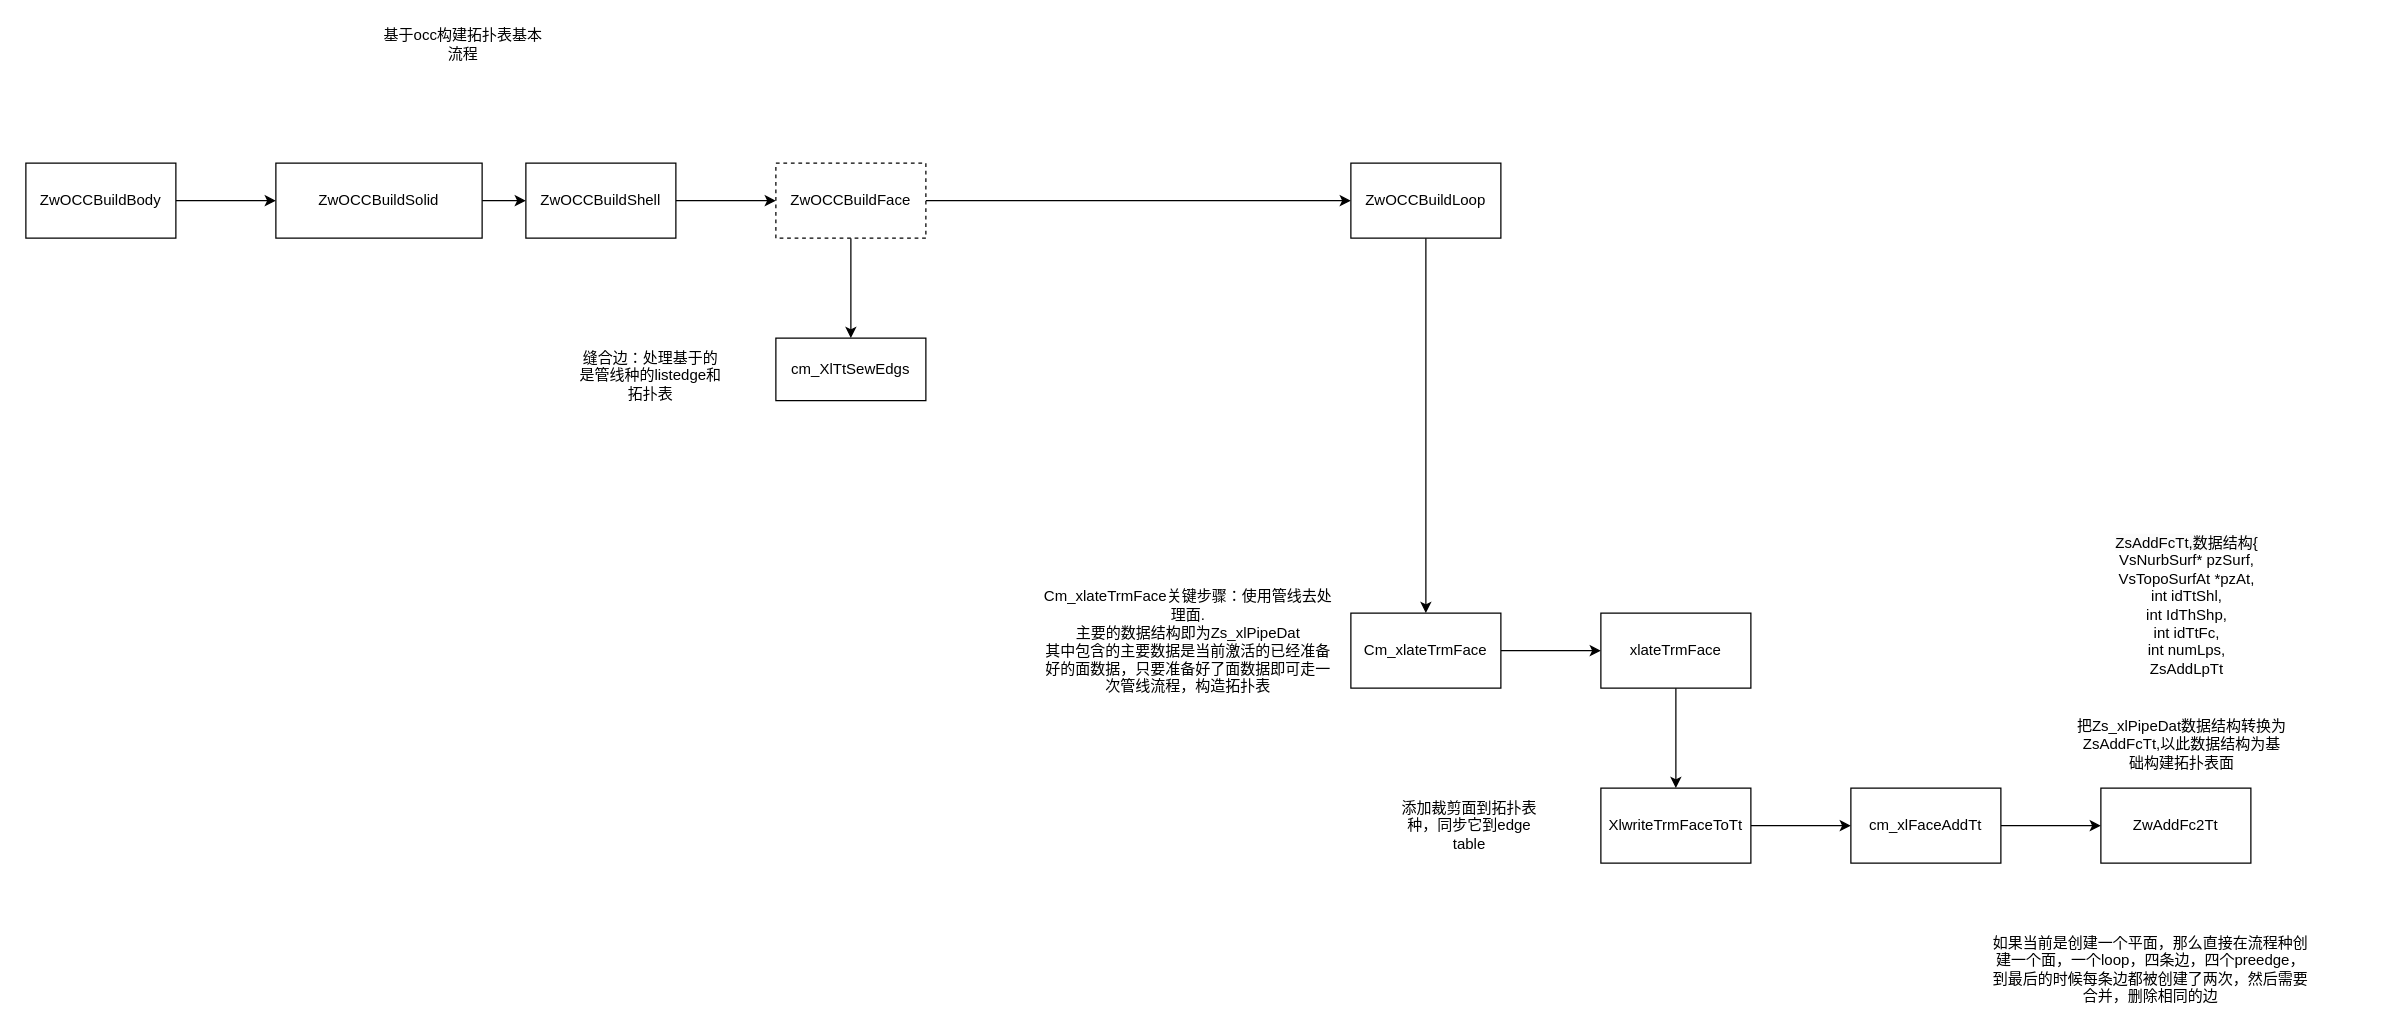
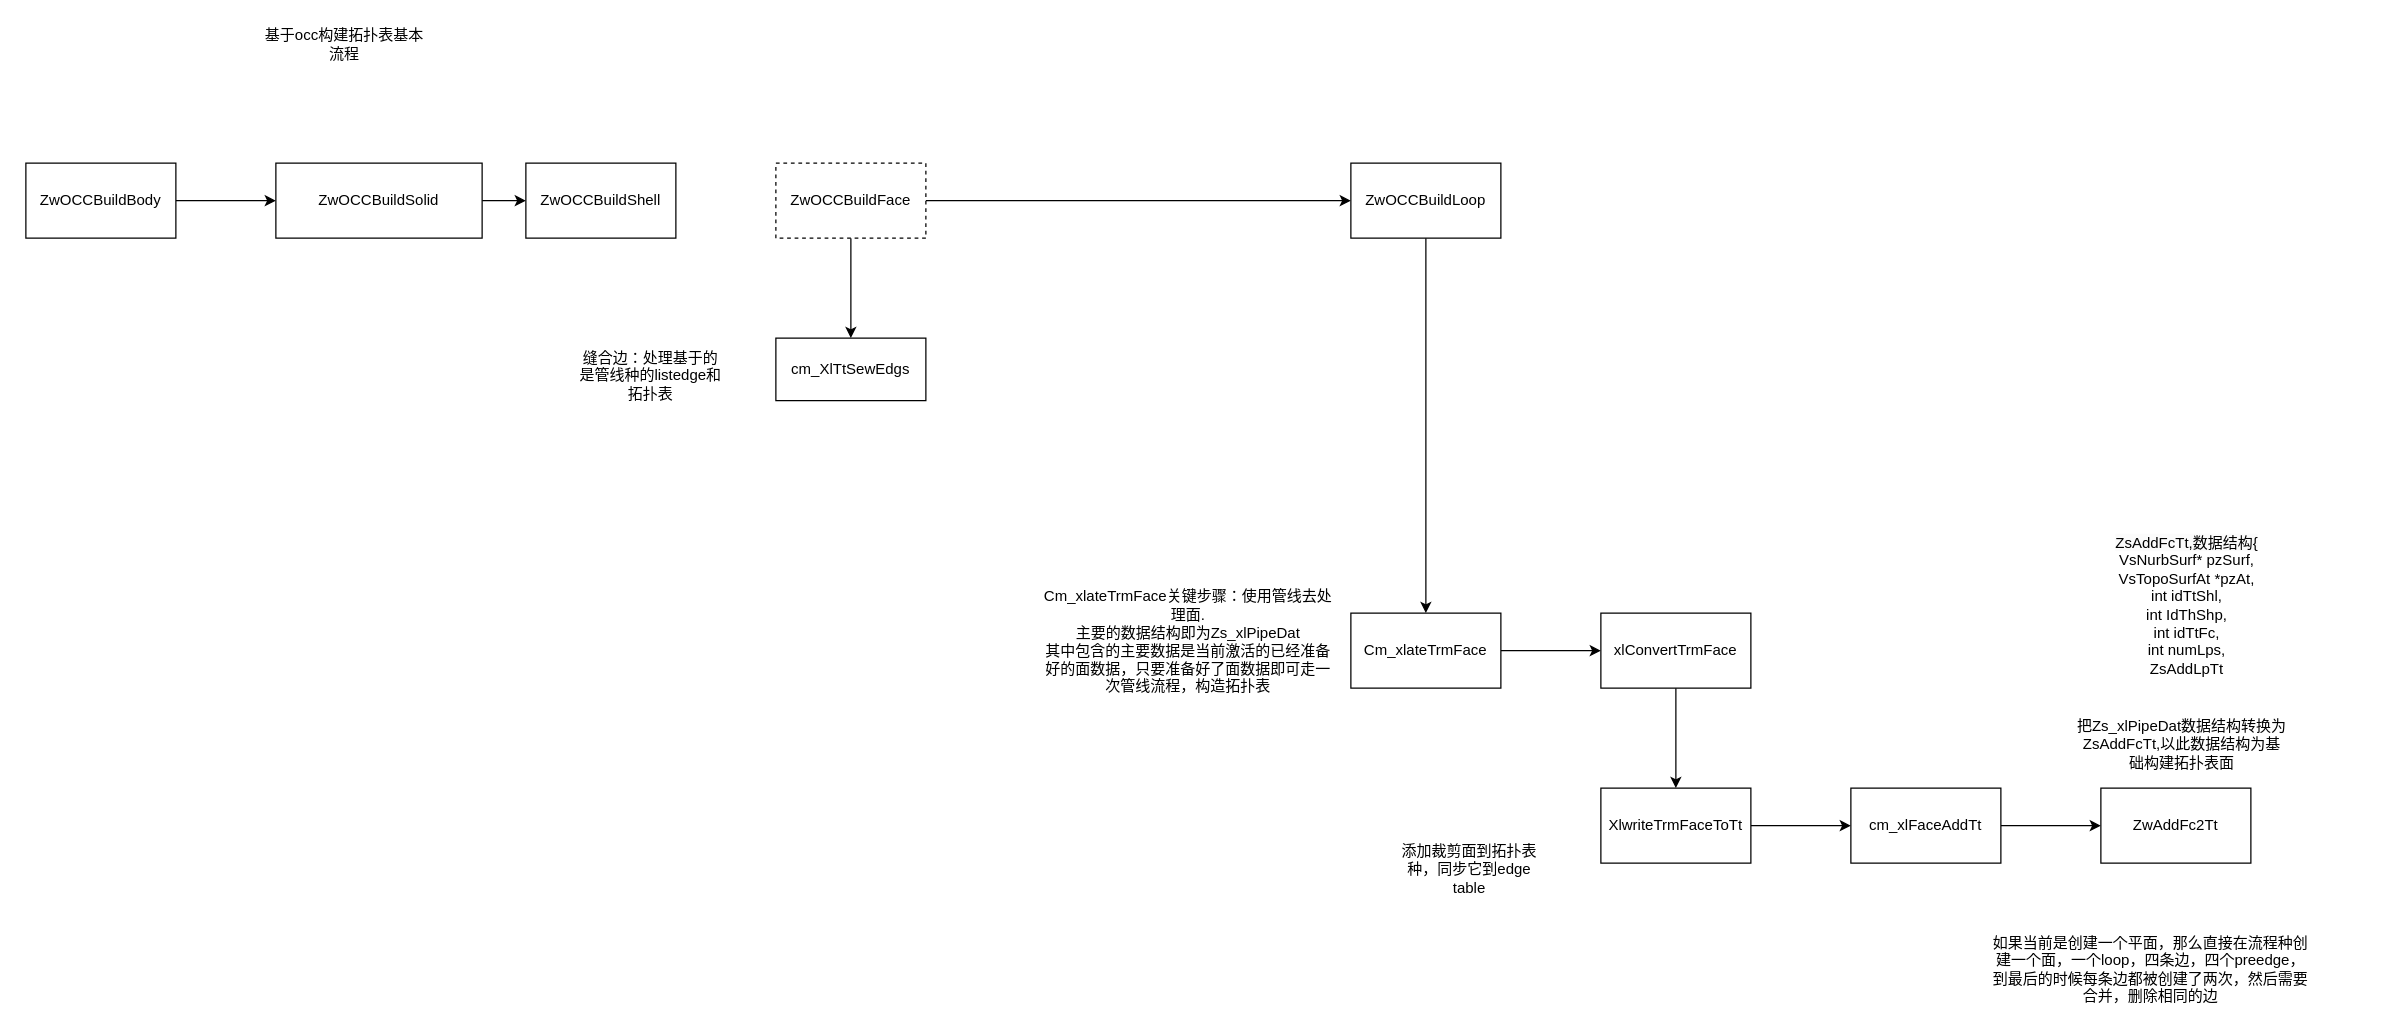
  <mxCell id="0" />
  <mxCell id="1" parent="0" />
  <mxCell id="2" value="" style="edgeStyle=orthogonalEdgeStyle;rounded=0;orthogonalLoop=1;jettySize=auto;html=1;" parent="1" source="3" target="6" edge="1"><mxGeometry relative="1" as="geometry" /></mxCell>
  <mxCell id="3" value="ZwOCCBuildBody" style="rounded=0;whiteSpace=wrap;html=1;" parent="1" vertex="1"><mxGeometry x="20" y="130" width="120" height="60" as="geometry" /></mxCell>
- <mxCell id="4" value="基于occ构建拓扑表基本流程" style="text;html=1;align=center;verticalAlign=middle;whiteSpace=wrap;rounded=0;" parent="1" vertex="1"><mxGeometry x="305" y="20" width="130" height="30" as="geometry" /></mxCell>
+ <mxCell id="4" value="基于occ构建拓扑表基本流程" style="text;html=1;align=center;verticalAlign=middle;whiteSpace=wrap;rounded=0;" parent="1" vertex="1"><mxGeometry y="20" width="130" height="30" as="geometry" x="210" /></mxCell>
  <mxCell id="5" value="" style="edgeStyle=orthogonalEdgeStyle;rounded=0;orthogonalLoop=1;jettySize=auto;html=1;" parent="1" source="6" target="8" edge="1"><mxGeometry relative="1" as="geometry" /></mxCell>
  <mxCell id="6" value="ZwOCCBuildSolid" style="rounded=0;whiteSpace=wrap;html=1;" parent="1" vertex="1"><mxGeometry x="220" y="130" width="165" height="60" as="geometry" /></mxCell>
- <mxCell id="7" value="" style="edgeStyle=orthogonalEdgeStyle;rounded=0;orthogonalLoop=1;jettySize=auto;html=1;" parent="1" source="8" target="11" edge="1"><mxGeometry relative="1" as="geometry" /></mxCell>
  <mxCell id="8" value="ZwOCCBuildShell" style="rounded=0;whiteSpace=wrap;html=1;" parent="1" vertex="1"><mxGeometry x="420" y="130" width="120" height="60" as="geometry" /></mxCell>
  <mxCell id="9" value="" style="edgeStyle=orthogonalEdgeStyle;rounded=0;orthogonalLoop=1;jettySize=auto;html=1;" parent="1" source="11" target="13" edge="1"><mxGeometry relative="1" as="geometry" /></mxCell>
  <mxCell id="10" value="" style="edgeStyle=orthogonalEdgeStyle;rounded=0;orthogonalLoop=1;jettySize=auto;html=1;" edge="1" parent="1" source="11" target="28"><mxGeometry relative="1" as="geometry" /></mxCell>
  <mxCell id="11" value="ZwOCCBuildFace" style="rounded=0;whiteSpace=wrap;html=1;dashed=1;" parent="1" vertex="1"><mxGeometry x="620" y="130" width="120" height="60" as="geometry" /></mxCell>
  <mxCell id="12" value="" style="edgeStyle=orthogonalEdgeStyle;rounded=0;orthogonalLoop=1;jettySize=auto;html=1;" parent="1" source="13" target="15" edge="1"><mxGeometry relative="1" as="geometry" /></mxCell>
  <mxCell id="13" value="ZwOCCBuildLoop" style="rounded=0;whiteSpace=wrap;html=1;" parent="1" vertex="1"><mxGeometry x="1080" y="130" width="120" height="60" as="geometry" /></mxCell>
  <mxCell id="14" value="" style="edgeStyle=orthogonalEdgeStyle;rounded=0;orthogonalLoop=1;jettySize=auto;html=1;" parent="1" source="15" target="18" edge="1"><mxGeometry relative="1" as="geometry" /></mxCell>
  <mxCell id="15" value="Cm_xlateTrmFace" style="rounded=0;whiteSpace=wrap;html=1;" parent="1" vertex="1"><mxGeometry x="1080" y="490" width="120" height="60" as="geometry" /></mxCell>
  <mxCell id="16" value="Cm_xlateTrmFace关键步骤：使用管线去处理面.&lt;div&gt;主要的数据结构即为Zs_xlPipeDat&lt;/div&gt;&lt;div&gt;其中包含的主要数据是当前激活的已经准备好的面数据，只要准备好了面数据即可走一次管线流程，构造拓扑表&lt;/div&gt;" style="text;html=1;align=center;verticalAlign=middle;whiteSpace=wrap;rounded=0;" parent="1" vertex="1"><mxGeometry x="830" y="460" width="240" height="105" as="geometry" /></mxCell>
  <mxCell id="17" value="" style="edgeStyle=orthogonalEdgeStyle;rounded=0;orthogonalLoop=1;jettySize=auto;html=1;" parent="1" source="18" target="20" edge="1"><mxGeometry relative="1" as="geometry" /></mxCell>
- <mxCell id="18" value="xlateTrmFace" style="rounded=0;whiteSpace=wrap;html=1;" parent="1" vertex="1"><mxGeometry x="1280" y="490" width="120" height="60" as="geometry" /></mxCell>
+ <mxCell id="18" value="xlConvertTrmFace" style="rounded=0;whiteSpace=wrap;html=1;" parent="1" vertex="1"><mxGeometry x="1280" y="490" width="120" height="60" as="geometry" /></mxCell>
  <mxCell id="19" value="" style="edgeStyle=orthogonalEdgeStyle;rounded=0;orthogonalLoop=1;jettySize=auto;html=1;" edge="1" parent="1" source="20" target="23"><mxGeometry relative="1" as="geometry" /></mxCell>
  <mxCell id="20" value="XlwriteTrmFaceToTt" style="rounded=0;whiteSpace=wrap;html=1;" parent="1" vertex="1"><mxGeometry x="1280" y="630" width="120" height="60" as="geometry" /></mxCell>
- <mxCell id="21" value="添加裁剪面到拓扑表种，同步它到edge table" style="text;html=1;align=center;verticalAlign=middle;whiteSpace=wrap;rounded=0;" vertex="1" parent="1"><mxGeometry x="1110" y="645" width="130" height="30" as="geometry" /></mxCell>
+ <mxCell id="21" value="添加裁剪面到拓扑表种，同步它到edge table" style="text;html=1;align=center;verticalAlign=middle;whiteSpace=wrap;rounded=0;" vertex="1" parent="1"><mxGeometry x="1110" y="680" width="130" height="30" as="geometry" /></mxCell>
  <mxCell id="22" value="" style="edgeStyle=orthogonalEdgeStyle;rounded=0;orthogonalLoop=1;jettySize=auto;html=1;" edge="1" parent="1" source="23" target="24"><mxGeometry relative="1" as="geometry" /></mxCell>
  <mxCell id="23" value="cm_xlFaceAddTt" style="rounded=0;whiteSpace=wrap;html=1;" vertex="1" parent="1"><mxGeometry x="1480" y="630" width="120" height="60" as="geometry" /></mxCell>
  <mxCell id="24" value="ZwAddFc2Tt" style="rounded=0;whiteSpace=wrap;html=1;" vertex="1" parent="1"><mxGeometry x="1680" y="630" width="120" height="60" as="geometry" /></mxCell>
  <mxCell id="25" value="把Zs_xlPipeDat数据结构转换为ZsAddFcTt,以此数据结构为基础构建拓扑表面" style="text;html=1;align=center;verticalAlign=middle;whiteSpace=wrap;rounded=0;" vertex="1" parent="1"><mxGeometry x="1660" y="580" width="170" height="30" as="geometry" /></mxCell>
  <mxCell id="26" value="&lt;span style=&quot;color: rgb(0, 0, 0); font-family: Helvetica; font-size: 12px; font-style: normal; font-variant-ligatures: normal; font-variant-caps: normal; font-weight: 400; letter-spacing: normal; orphans: 2; text-align: center; text-indent: 0px; text-transform: none; widows: 2; word-spacing: 0px; -webkit-text-stroke-width: 0px; white-space: normal; background-color: rgb(251, 251, 251); text-decoration-thickness: initial; text-decoration-style: initial; text-decoration-color: initial; display: inline !important; float: none;&quot;&gt;ZsAddFcTt,数据结构{&lt;/span&gt;&lt;div&gt;&lt;div style=&quot;text-align: center;&quot;&gt;VsNurbSurf* pzSurf,&lt;/div&gt;&lt;div style=&quot;text-align: center;&quot;&gt;VsTopoSurfAt *pzAt,&lt;/div&gt;&lt;div style=&quot;text-align: center;&quot;&gt;int idTtShl,&lt;/div&gt;&lt;div style=&quot;text-align: center;&quot;&gt;int IdThShp,&lt;/div&gt;&lt;div style=&quot;text-align: center;&quot;&gt;int idTtFc,&lt;/div&gt;&lt;div style=&quot;text-align: center;&quot;&gt;int numLps,&lt;/div&gt;&lt;div style=&quot;text-align: center;&quot;&gt;ZsAddLpTt&lt;/div&gt;&lt;div style=&quot;text-align: center;&quot;&gt;&lt;br&gt;&lt;/div&gt;&lt;div&gt;&lt;div style=&quot;text-align: center;&quot;&gt;&lt;br&gt;&lt;/div&gt;&lt;div&gt;&lt;span style=&quot;color: rgb(0, 0, 0); font-family: Helvetica; font-size: 12px; font-style: normal; font-variant-ligatures: normal; font-variant-caps: normal; font-weight: 400; letter-spacing: normal; orphans: 2; text-align: center; text-indent: 0px; text-transform: none; widows: 2; word-spacing: 0px; -webkit-text-stroke-width: 0px; white-space: normal; background-color: rgb(251, 251, 251); text-decoration-thickness: initial; text-decoration-style: initial; text-decoration-color: initial; display: inline !important; float: none;&quot;&gt;&lt;br&gt;&lt;/span&gt;&lt;/div&gt;&lt;/div&gt;&lt;/div&gt;" style="text;whiteSpace=wrap;html=1;" vertex="1" parent="1"><mxGeometry x="1690" y="420" width="210" height="130" as="geometry" /></mxCell>
  <mxCell id="27" value="如果当前是创建一个平面，那么直接在流程种创建一个面，一个loop，四条边，四个preedge，到最后的时候每条边都被创建了两次，然后需要合并，删除相同的边" style="text;html=1;align=center;verticalAlign=middle;whiteSpace=wrap;rounded=0;" vertex="1" parent="1"><mxGeometry x="1590" y="760" width="260" height="30" as="geometry" /></mxCell>
  <mxCell id="28" value="cm_XlTtSewEdgs" style="rounded=0;whiteSpace=wrap;html=1;" vertex="1" parent="1"><mxGeometry x="620" y="270" width="120" height="50" as="geometry" /></mxCell>
  <mxCell id="29" value="缝合边：处理基于的是管线种的listedge和拓扑表" style="text;html=1;align=center;verticalAlign=middle;whiteSpace=wrap;rounded=0;" vertex="1" parent="1"><mxGeometry x="460" y="285" width="120" height="30" as="geometry" /></mxCell>
